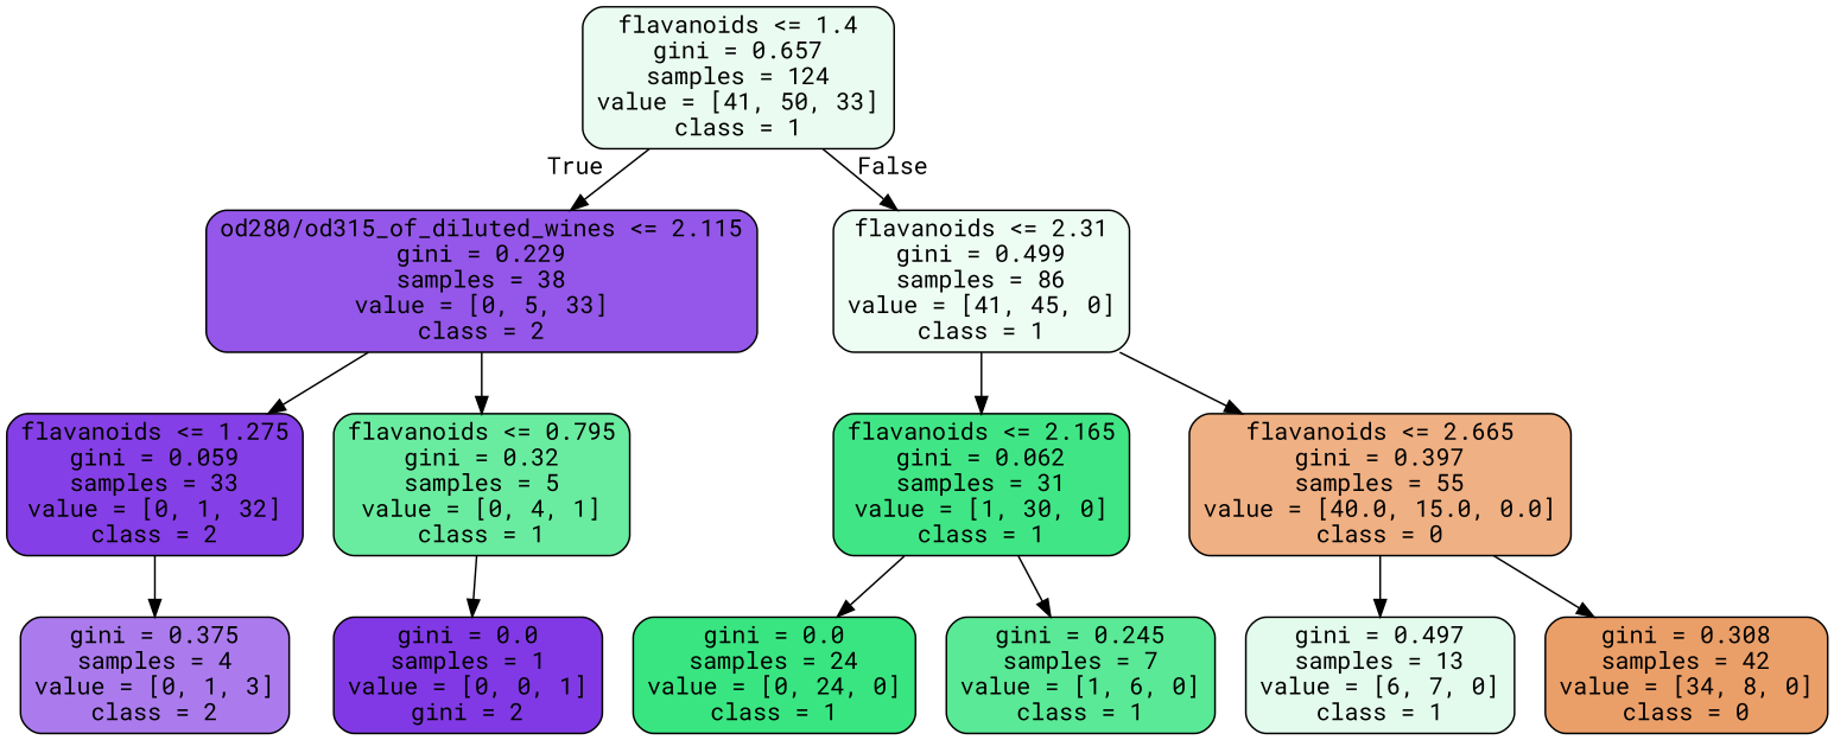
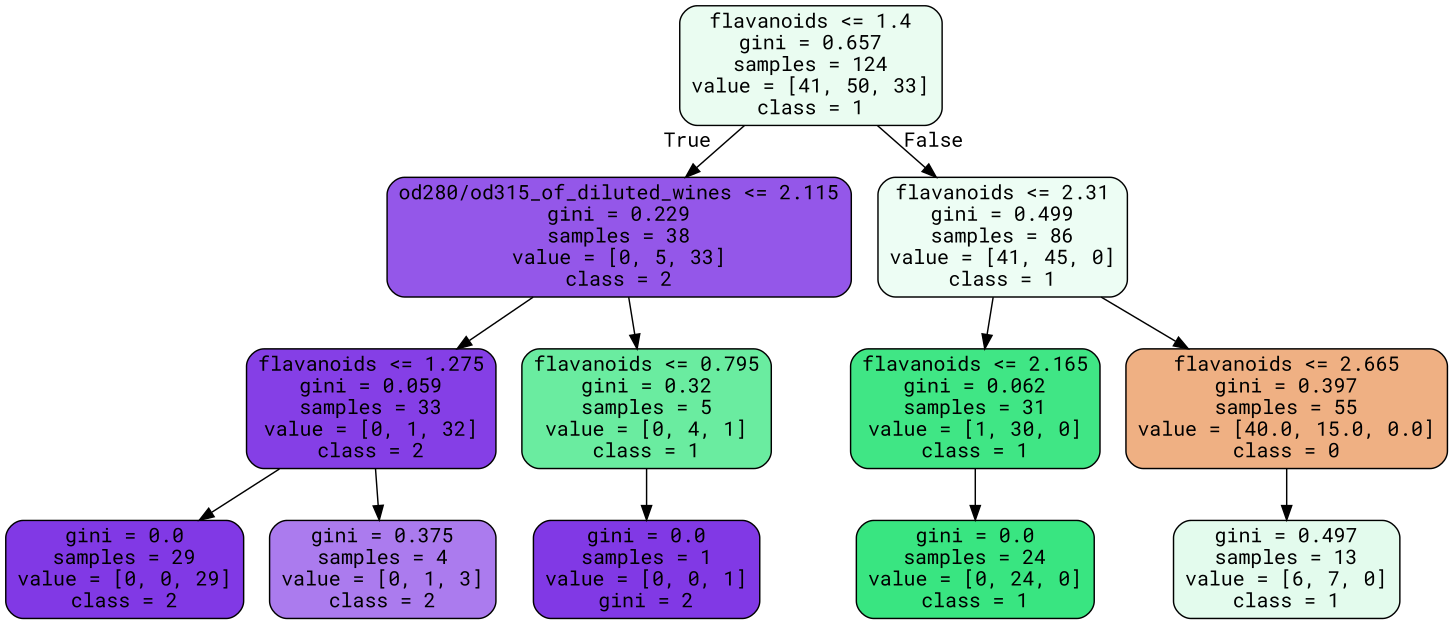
  digraph {
    fontname="Roboto Mono"
    node [color=black fillcolor="#8139e5" fontname="Roboto Mono" shape=box style="filled, rounded"]
    edge [fontname="Roboto Mono"]
    n1 [fillcolor="#eafcf1" label="flavanoids <= 1.4\ngini = 0.657\nsamples = 124\nvalue = [41, 50, 33]\nclass = 1"]
    n2 [fillcolor="#9457e9" label="od280/od315_of_diluted_wines <= 2.115\ngini = 0.229\nsamples = 38\nvalue = [0, 5, 33]\nclass = 2"]
    n3 [fillcolor="#edfdf4" label="flavanoids <= 2.31\ngini = 0.499\nsamples = 86\nvalue = [41, 45, 0]\nclass = 1"]
    n4 [fillcolor="#853fe6" label="flavanoids <= 1.275\ngini = 0.059\nsamples = 33\nvalue = [0, 1, 32]\nclass = 2"]
    n5 [fillcolor="#6aeca0" label="flavanoids <= 0.795\ngini = 0.32\nsamples = 5\nvalue = [0, 4, 1]\nclass = 1"]
    n6 [fillcolor="#40e685" label="flavanoids <= 2.165\ngini = 0.062\nsamples = 31\nvalue = [1, 30, 0]\nclass = 1"]
    n7 [fillcolor="#efb083" label="flavanoids <= 2.665\ngini = 0.397\nsamples = 55\nvalue = [40.0, 15.0, 0.0]\nclass = 0"]
+   n8 [label="gini = 0.0\nsamples = 29\nvalue = [0, 0, 29]\nclass = 2"]
    n9 [fillcolor="#ab7bee" label="gini = 0.375\nsamples = 4\nvalue = [0, 1, 3]\nclass = 2"]
    n10 [label="gini = 0.0\nsamples = 1\nvalue = [0, 0, 1]\ngini = 2"]
    n11 [fillcolor="#39e581" label="gini = 0.0\nsamples = 24\nvalue = [0, 24, 0]\nclass = 1"]
-   n12 [fillcolor="#5ae996" label="gini = 0.245\nsamples = 7\nvalue = [1, 6, 0]\nclass = 1"]
    n13 [fillcolor="#e3fbed" label="gini = 0.497\nsamples = 13\nvalue = [6, 7, 0]\nclass = 1"]
-   n14 [fillcolor="#eb9f68" label="gini = 0.308\nsamples = 42\nvalue = [34, 8, 0]\nclass = 0"]
    n1 -> n2 [headlabel=True labelangle=45 labeldistance=2.5]
    n1 -> n3 [headlabel=False labelangle=-45 labeldistance=2.5]
    n2 -> n4
    n2 -> n5
    n3 -> n6
    n3 -> n7
+   n4 -> n8
    n4 -> n9
    n5 -> n10
    n6 -> n11
-   n6 -> n12
    n7 -> n13
-   n7 -> n14
  }
